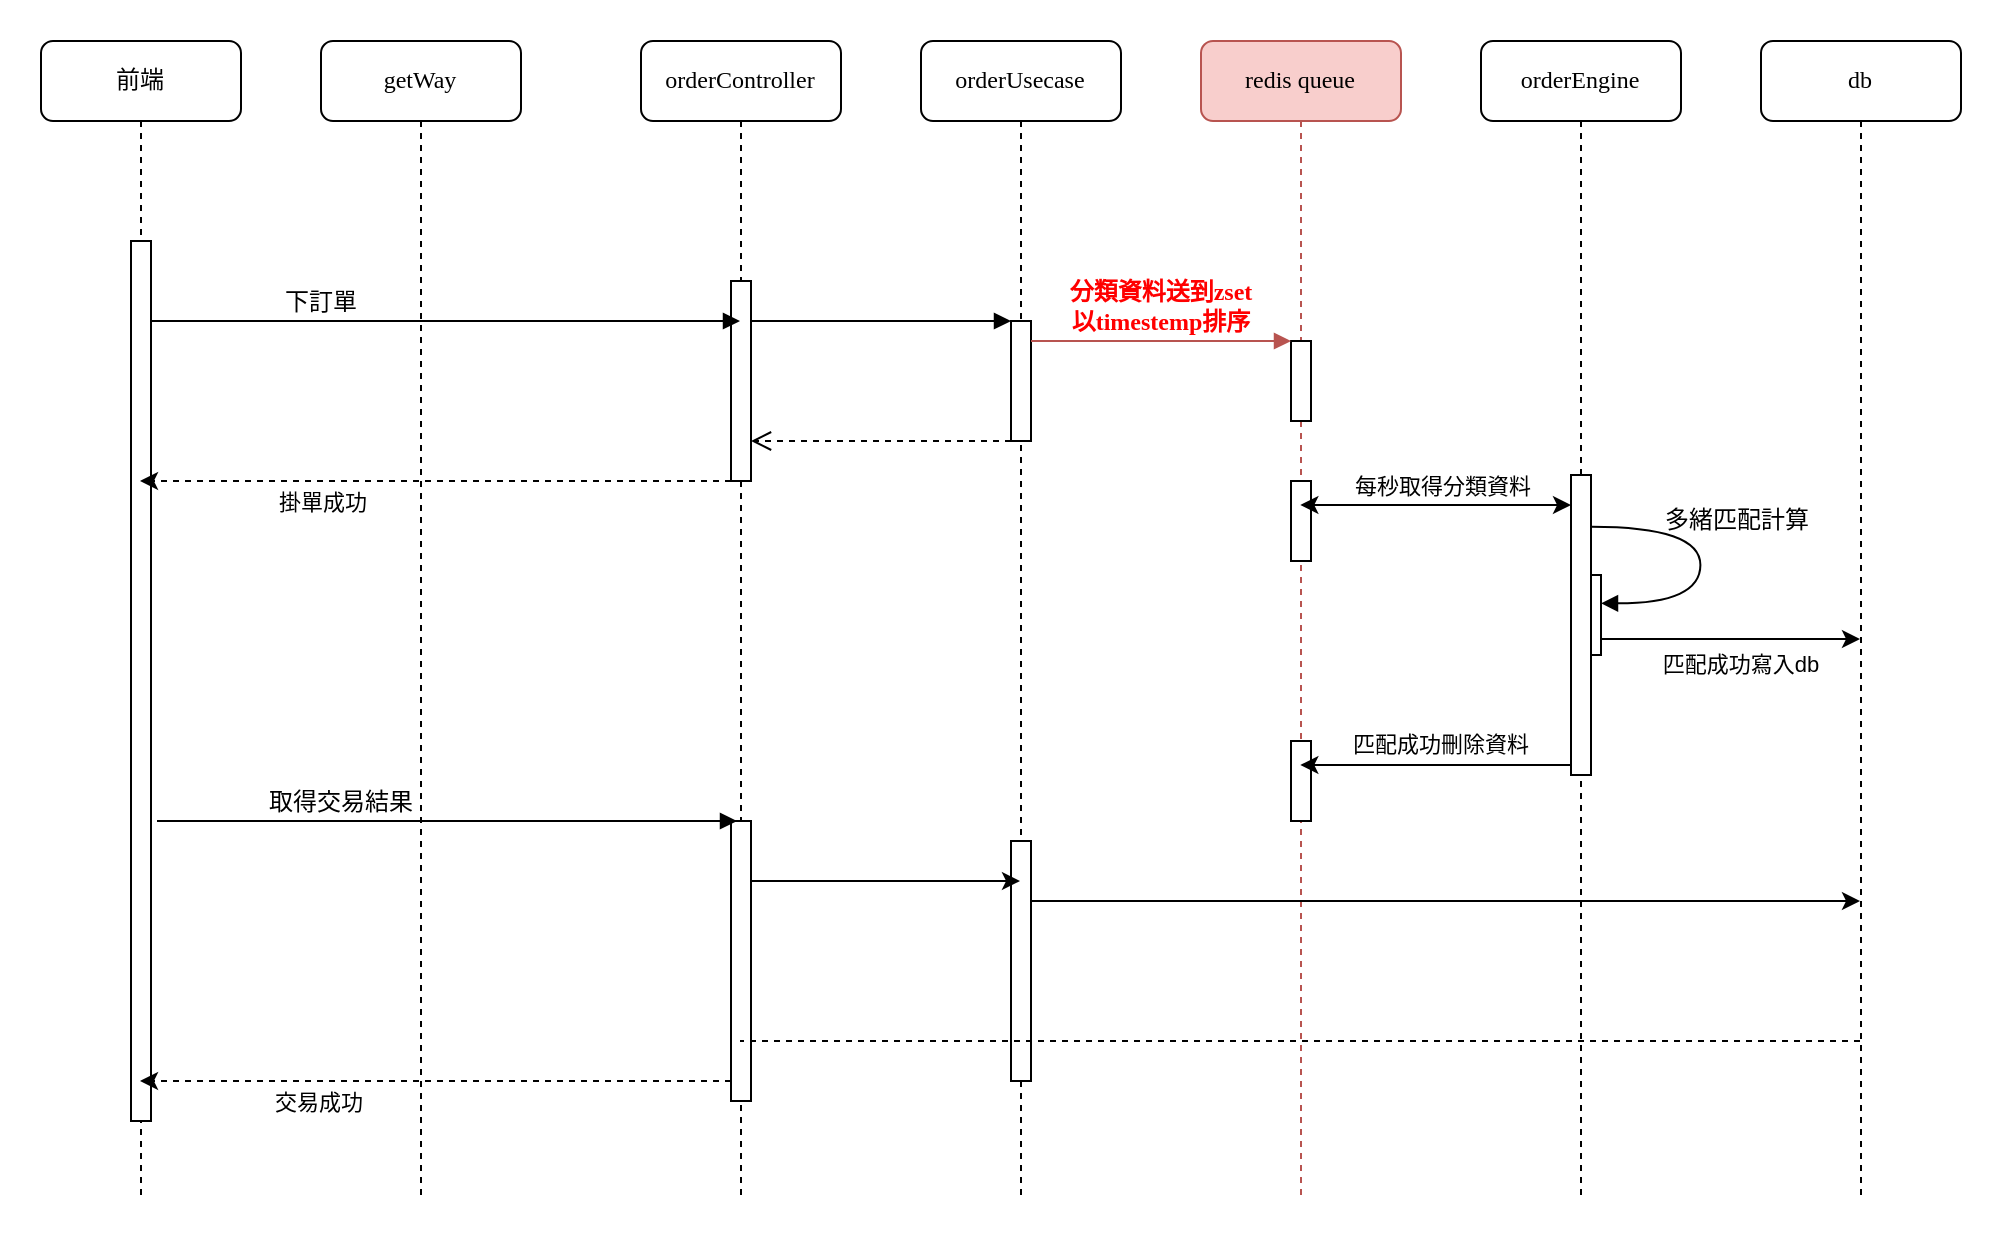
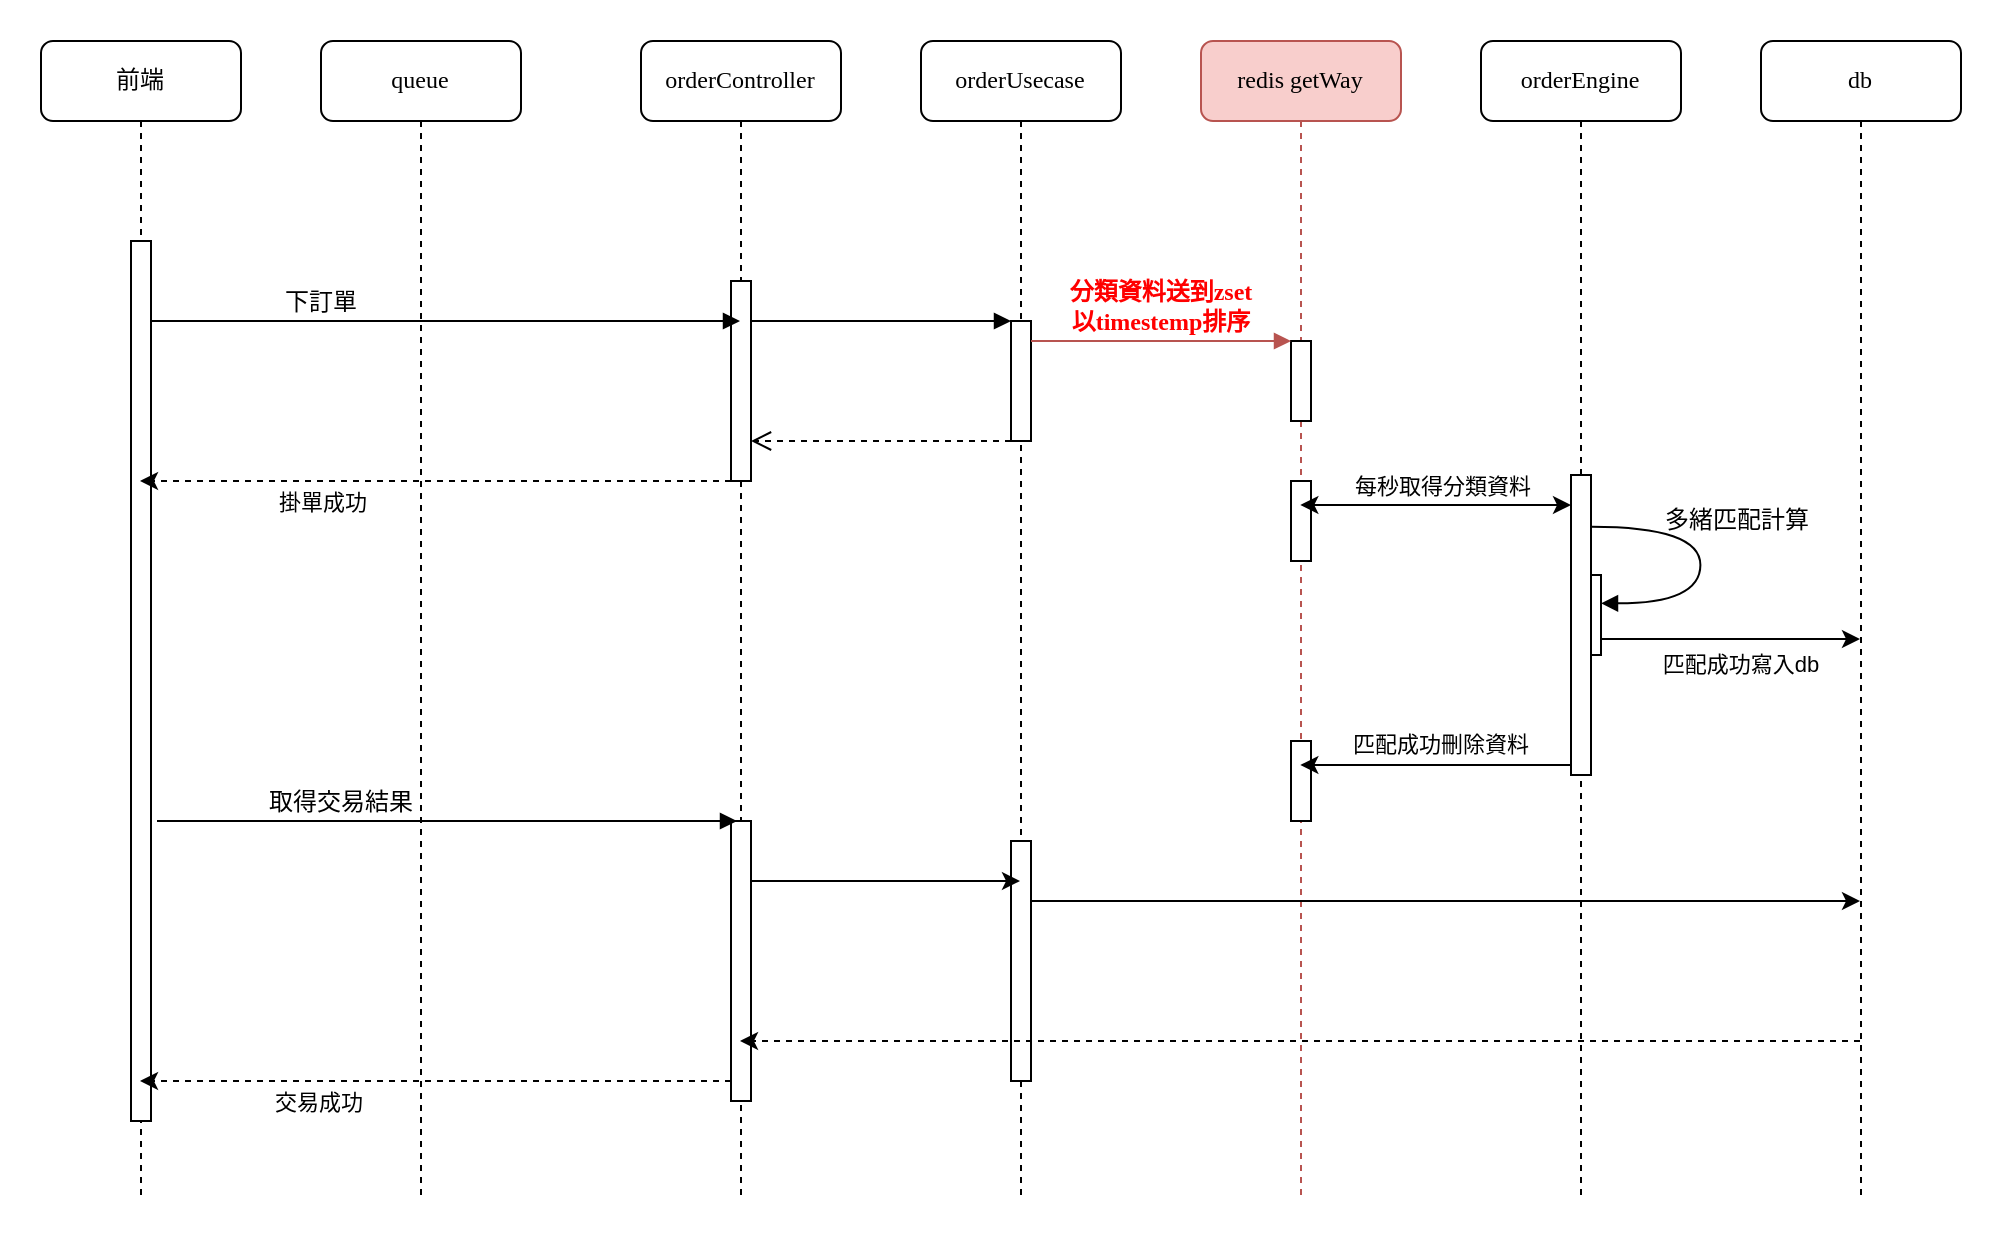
  <mxCell id="0" />
  <mxCell id="1" parent="0" />
- <mxCell id="2" value="getWay" style="shape=umlLifeline;perimeter=lifelinePerimeter;whiteSpace=wrap;html=1;container=1;collapsible=0;recursiveResize=0;outlineConnect=0;rounded=1;shadow=0;comic=0;labelBackgroundColor=none;strokeWidth=1;fontFamily=Verdana;fontSize=12;align=center;" parent="1" vertex="1"><mxGeometry x="160" y="20" width="100" height="580" as="geometry" /></mxCell>
+ <mxCell id="2" value="queue" style="shape=umlLifeline;perimeter=lifelinePerimeter;whiteSpace=wrap;html=1;container=1;collapsible=0;recursiveResize=0;outlineConnect=0;rounded=1;shadow=0;comic=0;labelBackgroundColor=none;strokeWidth=1;fontFamily=Verdana;fontSize=12;align=center;" parent="1" vertex="1"><mxGeometry x="160" y="20" width="100" height="580" as="geometry" /></mxCell>
  <mxCell id="3" value="orderController" style="shape=umlLifeline;perimeter=lifelinePerimeter;whiteSpace=wrap;html=1;container=1;collapsible=0;recursiveResize=0;outlineConnect=0;rounded=1;shadow=0;comic=0;labelBackgroundColor=none;strokeWidth=1;fontFamily=Verdana;fontSize=12;align=center;" parent="1" vertex="1"><mxGeometry x="320" y="20" width="100" height="580" as="geometry" /></mxCell>
  <mxCell id="4" value="" style="html=1;points=[];perimeter=orthogonalPerimeter;rounded=0;shadow=0;comic=0;labelBackgroundColor=none;strokeWidth=1;fontFamily=Verdana;fontSize=12;align=center;" parent="3" vertex="1"><mxGeometry x="45" y="120" width="10" height="100" as="geometry" /></mxCell>
  <mxCell id="5" value="" style="html=1;points=[];perimeter=orthogonalPerimeter;rounded=0;shadow=0;comic=0;labelBackgroundColor=none;strokeWidth=1;fontFamily=Verdana;fontSize=12;align=center;" parent="3" vertex="1"><mxGeometry x="45" y="390" width="10" height="140" as="geometry" /></mxCell>
  <mxCell id="6" value="orderUsecase" style="shape=umlLifeline;perimeter=lifelinePerimeter;whiteSpace=wrap;html=1;container=1;collapsible=0;recursiveResize=0;outlineConnect=0;rounded=1;shadow=0;comic=0;labelBackgroundColor=none;strokeWidth=1;fontFamily=Verdana;fontSize=12;align=center;" parent="1" vertex="1"><mxGeometry x="460" y="20" width="100" height="580" as="geometry" /></mxCell>
  <mxCell id="7" value="" style="html=1;verticalAlign=bottom;endArrow=open;dashed=1;endSize=8;labelBackgroundColor=none;fontFamily=Verdana;fontSize=12;edgeStyle=elbowEdgeStyle;elbow=vertical;" parent="6" edge="1"><mxGeometry relative="1" as="geometry"><mxPoint x="-85" y="200" as="targetPoint" /><Array as="points"><mxPoint x="-10" y="200" /><mxPoint x="20" y="200" /></Array><mxPoint x="45" y="200" as="sourcePoint" /></mxGeometry></mxCell>
  <mxCell id="8" value="" style="html=1;points=[];perimeter=orthogonalPerimeter;rounded=0;shadow=0;comic=0;labelBackgroundColor=none;strokeWidth=1;fontFamily=Verdana;fontSize=12;align=center;" vertex="1" parent="6"><mxGeometry x="45" y="400" width="10" height="120" as="geometry" /></mxCell>
- <mxCell id="9" value="redis queue" style="shape=umlLifeline;perimeter=lifelinePerimeter;whiteSpace=wrap;html=1;container=1;collapsible=0;recursiveResize=0;outlineConnect=0;rounded=1;shadow=0;comic=0;labelBackgroundColor=none;strokeWidth=1;fontFamily=Verdana;fontSize=12;align=center;fillColor=#f8cecc;strokeColor=#b85450;" parent="1" vertex="1"><mxGeometry x="600" y="20" width="100" height="580" as="geometry" /></mxCell>
+ <mxCell id="9" value="redis getWay" style="shape=umlLifeline;perimeter=lifelinePerimeter;whiteSpace=wrap;html=1;container=1;collapsible=0;recursiveResize=0;outlineConnect=0;rounded=1;shadow=0;comic=0;labelBackgroundColor=none;strokeWidth=1;fontFamily=Verdana;fontSize=12;align=center;fillColor=#f8cecc;strokeColor=#b85450;" parent="1" vertex="1"><mxGeometry x="600" y="20" width="100" height="580" as="geometry" /></mxCell>
  <mxCell id="10" value="" style="html=1;points=[];perimeter=orthogonalPerimeter;rounded=0;shadow=0;comic=0;labelBackgroundColor=none;strokeWidth=1;fontFamily=Verdana;fontSize=12;align=center;" vertex="1" parent="9"><mxGeometry x="45" y="220" width="10" height="40" as="geometry" /></mxCell>
  <mxCell id="11" value="" style="html=1;points=[];perimeter=orthogonalPerimeter;rounded=0;shadow=0;comic=0;labelBackgroundColor=none;strokeWidth=1;fontFamily=Verdana;fontSize=12;align=center;" vertex="1" parent="9"><mxGeometry x="45" y="350" width="10" height="40" as="geometry" /></mxCell>
  <mxCell id="12" value="orderEngine" style="shape=umlLifeline;perimeter=lifelinePerimeter;whiteSpace=wrap;html=1;container=1;collapsible=0;recursiveResize=0;outlineConnect=0;rounded=1;shadow=0;comic=0;labelBackgroundColor=none;strokeWidth=1;fontFamily=Verdana;fontSize=12;align=center;" parent="1" vertex="1"><mxGeometry x="740" y="20" width="100" height="580" as="geometry" /></mxCell>
  <mxCell id="13" value="多緒匹配計算" style="html=1;verticalAlign=bottom;endArrow=block;labelBackgroundColor=none;fontFamily=Verdana;fontSize=12;elbow=vertical;edgeStyle=orthogonalEdgeStyle;curved=1;entryX=1;entryY=0.286;entryPerimeter=0;exitX=1.038;exitY=0.345;exitPerimeter=0;" parent="12" edge="1"><mxGeometry x="-0.147" y="18" relative="1" as="geometry"><mxPoint x="55.003" y="242.83" as="sourcePoint" /><mxPoint x="60.003" y="281.163" as="targetPoint" /><Array as="points"><mxPoint x="109.67" y="242.83" /><mxPoint x="109.67" y="280.83" /></Array><mxPoint as="offset" /></mxGeometry></mxCell>
  <mxCell id="14" value="" style="html=1;points=[];perimeter=orthogonalPerimeter;rounded=0;shadow=0;comic=0;labelBackgroundColor=none;strokeWidth=1;fontFamily=Verdana;fontSize=12;align=center;" parent="12" vertex="1"><mxGeometry x="50" y="267" width="10" height="40" as="geometry" /></mxCell>
- <mxCell id="15" style="edgeStyle=orthogonalEdgeStyle;rounded=0;orthogonalLoop=1;jettySize=auto;html=1;startArrow=none;startFill=0;dashed=1;endArrow=none;" edge="1" parent="1" source="16" target="3"><mxGeometry relative="1" as="geometry"><Array as="points"><mxPoint x="580" y="520" /><mxPoint x="580" y="520" /></Array></mxGeometry></mxCell>
+ <mxCell id="15" style="edgeStyle=orthogonalEdgeStyle;rounded=0;orthogonalLoop=1;jettySize=auto;html=1;startArrow=none;startFill=0;dashed=1;" edge="1" parent="1" source="16" target="3"><mxGeometry relative="1" as="geometry"><Array as="points"><mxPoint x="580" y="520" /><mxPoint x="580" y="520" /></Array></mxGeometry></mxCell>
  <mxCell id="16" value="db" style="shape=umlLifeline;perimeter=lifelinePerimeter;whiteSpace=wrap;html=1;container=1;collapsible=0;recursiveResize=0;outlineConnect=0;rounded=1;shadow=0;comic=0;labelBackgroundColor=none;strokeWidth=1;fontFamily=Verdana;fontSize=12;align=center;" parent="1" vertex="1"><mxGeometry x="880" y="20" width="100" height="580" as="geometry" /></mxCell>
  <mxCell id="17" value="前端" style="shape=umlLifeline;perimeter=lifelinePerimeter;whiteSpace=wrap;html=1;container=1;collapsible=0;recursiveResize=0;outlineConnect=0;rounded=1;shadow=0;comic=0;labelBackgroundColor=none;strokeWidth=1;fontFamily=Verdana;fontSize=12;align=center;" parent="1" vertex="1"><mxGeometry x="20" y="20" width="100" height="580" as="geometry" /></mxCell>
  <mxCell id="18" value="" style="html=1;points=[];perimeter=orthogonalPerimeter;rounded=0;shadow=0;comic=0;labelBackgroundColor=none;strokeWidth=1;fontFamily=Verdana;fontSize=12;align=center;" parent="17" vertex="1"><mxGeometry x="45" y="100" width="10" height="440" as="geometry" /></mxCell>
  <mxCell id="19" value="" style="html=1;points=[];perimeter=orthogonalPerimeter;rounded=0;shadow=0;comic=0;labelBackgroundColor=none;strokeWidth=1;fontFamily=Verdana;fontSize=12;align=center;" parent="1" vertex="1"><mxGeometry x="505" y="160" width="10" height="60" as="geometry" /></mxCell>
  <mxCell id="20" value="" style="html=1;verticalAlign=bottom;endArrow=block;labelBackgroundColor=none;fontFamily=Verdana;fontSize=12;edgeStyle=elbowEdgeStyle;elbow=vertical;" parent="1" source="4" target="19" edge="1"><mxGeometry relative="1" as="geometry"><mxPoint x="430" y="160" as="sourcePoint" /><Array as="points"><mxPoint x="380" y="160" /></Array></mxGeometry></mxCell>
  <mxCell id="21" value="" style="html=1;points=[];perimeter=orthogonalPerimeter;rounded=0;shadow=0;comic=0;labelBackgroundColor=none;strokeWidth=1;fontFamily=Verdana;fontSize=12;align=center;" parent="1" vertex="1"><mxGeometry x="645" y="170" width="10" height="40" as="geometry" /></mxCell>
  <mxCell id="22" value="&lt;b&gt;&lt;font color=&quot;#ff0000&quot;&gt;分類資料送到zset&lt;br&gt;以timestemp排序&lt;br&gt;&lt;/font&gt;&lt;/b&gt;" style="html=1;verticalAlign=bottom;endArrow=block;entryX=0;entryY=0;labelBackgroundColor=none;fontFamily=Verdana;fontSize=12;edgeStyle=elbowEdgeStyle;elbow=vertical;fillColor=#f8cecc;strokeColor=#b85450;" parent="1" source="19" target="21" edge="1"><mxGeometry relative="1" as="geometry"><mxPoint x="570" y="170" as="sourcePoint" /></mxGeometry></mxCell>
  <mxCell id="23" value="取得交易結果" style="html=1;verticalAlign=bottom;endArrow=block;entryX=0;entryY=0;labelBackgroundColor=none;fontFamily=Verdana;fontSize=12;" parent="1" edge="1"><mxGeometry x="-0.365" relative="1" as="geometry"><mxPoint x="78" y="410" as="sourcePoint" /><mxPoint x="368" y="410" as="targetPoint" /><mxPoint as="offset" /></mxGeometry></mxCell>
  <mxCell id="24" value="" style="edgeStyle=orthogonalEdgeStyle;rounded=0;orthogonalLoop=1;jettySize=auto;html=1;startArrow=classic;startFill=1;" edge="1" parent="1" source="27"><mxGeometry relative="1" as="geometry"><mxPoint x="649.667" y="252" as="targetPoint" /><Array as="points"><mxPoint x="760" y="252" /><mxPoint x="760" y="252" /></Array></mxGeometry></mxCell>
  <mxCell id="25" value="每秒取得分類資料" style="edgeLabel;html=1;align=center;verticalAlign=middle;resizable=0;points=[];" vertex="1" connectable="0" parent="24"><mxGeometry x="-0.217" y="-4" relative="1" as="geometry"><mxPoint x="-12" y="-6" as="offset" /></mxGeometry></mxCell>
  <mxCell id="26" value="匹配成功刪除資料" style="edgeStyle=orthogonalEdgeStyle;rounded=0;orthogonalLoop=1;jettySize=auto;html=1;" edge="1" parent="1"><mxGeometry x="-0.039" y="-10" relative="1" as="geometry"><mxPoint x="785" y="382" as="sourcePoint" /><mxPoint x="649.667" y="382" as="targetPoint" /><Array as="points"><mxPoint x="760" y="382" /><mxPoint x="760" y="382" /></Array><mxPoint as="offset" /></mxGeometry></mxCell>
  <mxCell id="27" value="" style="html=1;points=[];perimeter=orthogonalPerimeter;rounded=0;shadow=0;comic=0;labelBackgroundColor=none;strokeWidth=1;fontFamily=Verdana;fontSize=12;align=center;" parent="1" vertex="1"><mxGeometry x="785" y="237" width="10" height="150" as="geometry" /></mxCell>
  <mxCell id="28" value="下訂單" style="html=1;verticalAlign=bottom;endArrow=block;labelBackgroundColor=none;fontFamily=Verdana;fontSize=12;edgeStyle=elbowEdgeStyle;elbow=vertical;" parent="1" source="18" target="3" edge="1"><mxGeometry x="-0.423" relative="1" as="geometry"><mxPoint x="140" y="130" as="sourcePoint" /><mxPoint x="205" y="120" as="targetPoint" /><Array as="points"><mxPoint x="120" y="160" /><mxPoint x="340" y="120" /></Array><mxPoint as="offset" /></mxGeometry></mxCell>
  <mxCell id="29" value="匹配成功寫入db" style="edgeStyle=orthogonalEdgeStyle;rounded=0;orthogonalLoop=1;jettySize=auto;html=1;" edge="1" parent="1"><mxGeometry x="0.081" y="-13" relative="1" as="geometry"><mxPoint x="800" y="319" as="sourcePoint" /><mxPoint x="929.5" y="319" as="targetPoint" /><Array as="points"><mxPoint x="890" y="319" /><mxPoint x="890" y="319" /></Array><mxPoint as="offset" /></mxGeometry></mxCell>
  <mxCell id="30" style="edgeStyle=orthogonalEdgeStyle;rounded=0;orthogonalLoop=1;jettySize=auto;html=1;startArrow=none;startFill=0;" edge="1" parent="1" source="5" target="6"><mxGeometry relative="1" as="geometry"><Array as="points"><mxPoint x="400" y="440" /><mxPoint x="400" y="440" /></Array></mxGeometry></mxCell>
  <mxCell id="31" style="edgeStyle=orthogonalEdgeStyle;rounded=0;orthogonalLoop=1;jettySize=auto;html=1;startArrow=none;startFill=0;" edge="1" parent="1" source="8" target="16"><mxGeometry relative="1" as="geometry"><mxPoint x="860" y="460" as="targetPoint" /><Array as="points"><mxPoint x="610" y="450" /><mxPoint x="610" y="450" /></Array></mxGeometry></mxCell>
  <mxCell id="32" style="edgeStyle=orthogonalEdgeStyle;rounded=0;orthogonalLoop=1;jettySize=auto;html=1;startArrow=none;startFill=0;dashed=1;" edge="1" parent="1" source="5" target="17"><mxGeometry relative="1" as="geometry"><Array as="points"><mxPoint x="240" y="540" /><mxPoint x="240" y="540" /></Array></mxGeometry></mxCell>
  <mxCell id="33" value="交易成功" style="edgeLabel;html=1;align=center;verticalAlign=middle;resizable=0;points=[];" vertex="1" connectable="0" parent="32"><mxGeometry x="-0.241" y="1" relative="1" as="geometry"><mxPoint x="-95" y="9" as="offset" /></mxGeometry></mxCell>
  <mxCell id="34" style="edgeStyle=orthogonalEdgeStyle;rounded=0;orthogonalLoop=1;jettySize=auto;html=1;dashed=1;startArrow=none;startFill=0;" edge="1" parent="1" source="4" target="17"><mxGeometry relative="1" as="geometry"><Array as="points"><mxPoint x="170" y="240" /><mxPoint x="170" y="240" /></Array></mxGeometry></mxCell>
  <mxCell id="35" value="掛單成功" style="edgeLabel;html=1;align=center;verticalAlign=middle;resizable=0;points=[];" vertex="1" connectable="0" parent="34"><mxGeometry x="0.261" y="2" relative="1" as="geometry"><mxPoint x="-19" y="8" as="offset" /></mxGeometry></mxCell>
